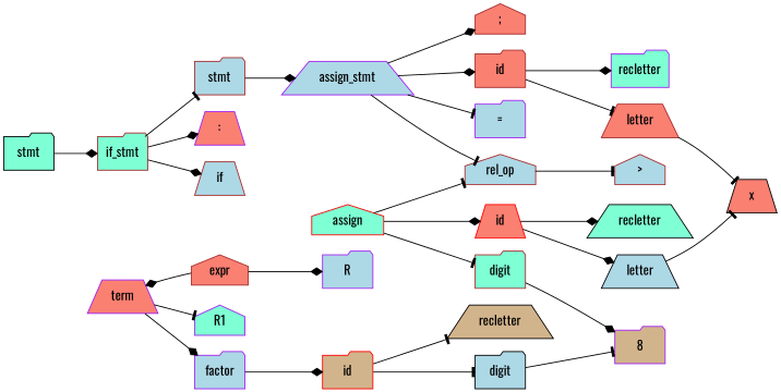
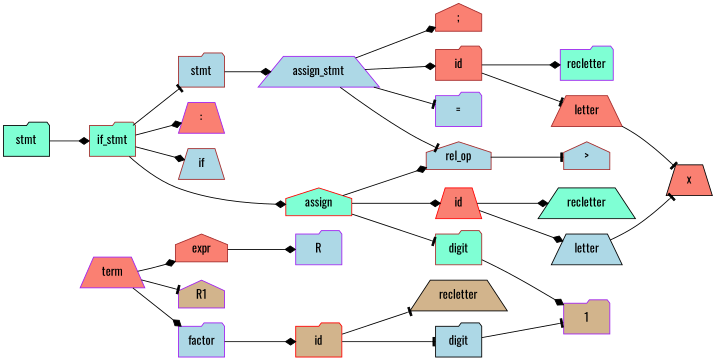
  digraph {
    fontname=Oswald
    rankdir=LR
    node [color=brown fillcolor=lightblue fontname=Oswald shape=folder style=filled]
    edge [arrowhead=diamond fontname=Oswald]
    n1 [color=black fillcolor=aquamarine label=stmt]
    n2 [fillcolor=aquamarine label=if_stmt]
    n3 [label=if shape=trapezium]
    n4 [color=red fillcolor=aquamarine label=assign shape=house]
    n5 [color=purple fillcolor=salmon label=":" shape=trapezium]
    n6 [label=stmt]
    n7 [color=red fillcolor=salmon label=id shape=trapezium]
    n8 [label=rel_op shape=house]
    n9 [fillcolor=aquamarine label=digit]
    n10 [color=purple label=assign_stmt shape=trapezium]
    n11 [color=black label=letter shape=trapezium]
    n12 [color=black fillcolor=aquamarine label=recletter shape=trapezium]
    n13 [label=">" shape=house]
-   n14 [color=purple fillcolor=tan label=8]
+   n14 [color=purple fillcolor=tan label=1]
    n15 [color=black fillcolor=salmon label=x shape=trapezium]
    n16 [fillcolor=salmon label=id]
    n17 [color=purple label="="]
    n18 [fillcolor=salmon label=";" shape=house]
    n19 [fillcolor=salmon label=letter shape=trapezium]
    n20 [color=purple fillcolor=aquamarine label=recletter]
    n21 [fillcolor=salmon label=expr shape=house]
    n22 [color=purple fillcolor=salmon label=term shape=trapezium]
    n23 [color=purple label=R]
    n24 [color=purple label=factor]
-   n25 [color=purple fillcolor=aquamarine label=R1 shape=house]
+   n25 [color=purple fillcolor=tan label=R1 shape=house]
    n26 [color=red fillcolor=tan label=id]
    n27 [color=black label=digit]
    n28 [color=black fillcolor=tan label=recletter shape=trapezium]
    n1 -> n2
    n2 -> n3
+   n2 -> n4
    n2 -> n5
    n2 -> n6 [arrowhead=tee]
    n4 -> n7
-   n4 -> n8 [arrowhead=tee]
+   n4 -> n8
    n4 -> n9 [arrowhead=tee]
    n6 -> n10
    n7 -> n11
    n7 -> n12
    n8 -> n13 [arrowhead=tee]
    n9 -> n14
    n10 -> n8 [arrowhead=tee]
    n10 -> n16
    n10 -> n17 [arrowhead=tee]
    n10 -> n18
    n11 -> n15 [arrowhead=tee]
    n16 -> n19 [arrowhead=tee]
    n16 -> n20
    n19 -> n15 [arrowhead=tee]
-   n21 -> n22
+   n22 -> n21
    n21 -> n23
    n22 -> n24
    n22 -> n25 [arrowhead=tee]
    n24 -> n26
    n26 -> n27 [arrowhead=tee]
    n26 -> n28 [arrowhead=tee]
    n27 -> n14 [arrowhead=tee]
  }
